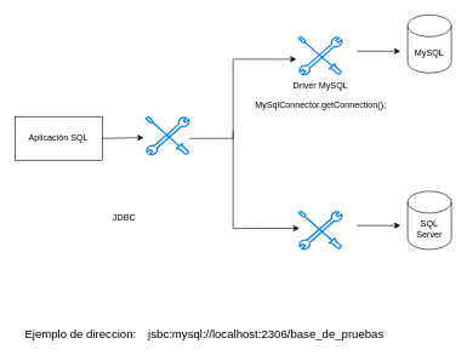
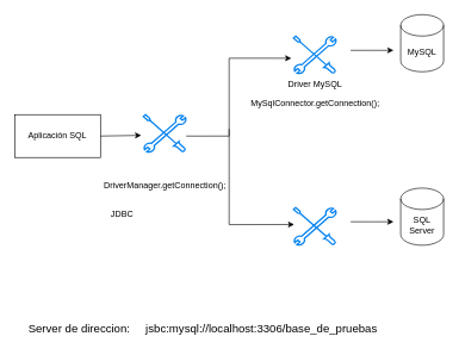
  <mxCell id="0" />
  <mxCell id="1" parent="0" />
  <mxCell id="2" value="Aplicación SQL" style="rounded=0;whiteSpace=wrap;html=1;" parent="1" vertex="1"><mxGeometry x="20" y="160" width="120" height="60" as="geometry" /></mxCell>
  <mxCell id="3" value="MySQL&lt;br&gt;" style="shape=cylinder3;whiteSpace=wrap;html=1;boundedLbl=1;backgroundOutline=1;size=15;" parent="1" vertex="1"><mxGeometry x="560" y="20" width="60" height="80" as="geometry" /></mxCell>
  <mxCell id="4" value="" style="html=1;verticalLabelPosition=bottom;align=center;labelBackgroundColor=#ffffff;verticalAlign=top;strokeWidth=2;strokeColor=#0080F0;shadow=0;dashed=0;shape=mxgraph.ios7.icons.tools;pointerEvents=1" parent="1" vertex="1"><mxGeometry x="410" y="50" width="60" height="52.85" as="geometry" /></mxCell>
  <mxCell id="5" value="" style="endArrow=classic;html=1;rounded=0;" parent="1" edge="1"><mxGeometry width="50" height="50" relative="1" as="geometry"><mxPoint x="490" y="70" as="sourcePoint" /><mxPoint x="550" y="70" as="targetPoint" /><Array as="points"><mxPoint x="520" y="70" /></Array></mxGeometry></mxCell>
  <mxCell id="6" value="" style="endArrow=classic;html=1;rounded=0;entryX=-0.05;entryY=0.587;entryDx=0;entryDy=0;entryPerimeter=0;exitX=1;exitY=0.568;exitDx=0;exitDy=0;exitPerimeter=0;" parent="1" source="13" target="4" edge="1"><mxGeometry width="50" height="50" relative="1" as="geometry"><mxPoint x="280" y="180" as="sourcePoint" /><mxPoint x="290" y="30" as="targetPoint" /><Array as="points"><mxPoint x="320" y="190" /><mxPoint x="320" y="81" /></Array></mxGeometry></mxCell>
  <mxCell id="7" value="Driver MySQL" style="text;html=1;align=center;verticalAlign=middle;resizable=0;points=[];autosize=1;strokeColor=none;fillColor=none;" parent="1" vertex="1"><mxGeometry x="390" y="102.85" width="100" height="30" as="geometry" /></mxCell>
  <mxCell id="8" value="MySqlConnector.getConnection();" style="text;html=1;align=center;verticalAlign=middle;resizable=0;points=[];autosize=1;strokeColor=none;fillColor=none;" parent="1" vertex="1"><mxGeometry x="340" y="130" width="200" height="30" as="geometry" /></mxCell>
  <mxCell id="9" value="SQL Server" style="shape=cylinder3;whiteSpace=wrap;html=1;boundedLbl=1;backgroundOutline=1;size=15;" parent="1" vertex="1"><mxGeometry x="560" y="262.85" width="60" height="80" as="geometry" /></mxCell>
  <mxCell id="10" value="" style="html=1;verticalLabelPosition=bottom;align=center;labelBackgroundColor=#ffffff;verticalAlign=top;strokeWidth=2;strokeColor=#0080F0;shadow=0;dashed=0;shape=mxgraph.ios7.icons.tools;pointerEvents=1" parent="1" vertex="1"><mxGeometry x="410" y="290" width="60" height="52.85" as="geometry" /></mxCell>
  <mxCell id="11" value="" style="endArrow=classic;html=1;rounded=0;" parent="1" edge="1"><mxGeometry width="50" height="50" relative="1" as="geometry"><mxPoint x="490" y="310" as="sourcePoint" /><mxPoint x="550" y="310" as="targetPoint" /><Array as="points"><mxPoint x="520" y="310" /></Array></mxGeometry></mxCell>
  <mxCell id="12" value="" style="endArrow=classic;html=1;rounded=0;entryX=0.017;entryY=0.451;entryDx=0;entryDy=0;entryPerimeter=0;" parent="1" target="10" edge="1"><mxGeometry width="50" height="50" relative="1" as="geometry"><mxPoint x="320" y="180" as="sourcePoint" /><mxPoint x="270" y="270" as="targetPoint" /><Array as="points"><mxPoint x="320" y="314" /></Array></mxGeometry></mxCell>
  <mxCell id="13" value="" style="html=1;verticalLabelPosition=bottom;align=center;labelBackgroundColor=#ffffff;verticalAlign=top;strokeWidth=2;strokeColor=#0080F0;shadow=0;dashed=0;shape=mxgraph.ios7.icons.tools;pointerEvents=1" parent="1" vertex="1"><mxGeometry x="200" y="160" width="60" height="52.85" as="geometry" /></mxCell>
  <mxCell id="14" value="" style="endArrow=classic;html=1;rounded=0;entryX=-0.05;entryY=0.549;entryDx=0;entryDy=0;entryPerimeter=0;" parent="1" target="13" edge="1"><mxGeometry width="50" height="50" relative="1" as="geometry"><mxPoint x="140" y="190" as="sourcePoint" /><mxPoint x="190" y="140" as="targetPoint" /><Array as="points" /></mxGeometry></mxCell>
  <mxCell id="15" value="JDBC" style="text;html=1;align=center;verticalAlign=middle;resizable=0;points=[];autosize=1;strokeColor=none;fillColor=none;" parent="1" vertex="1"><mxGeometry x="145" y="285" width="50" height="30" as="geometry" /></mxCell>
- <mxCell id="17" value="&lt;font style=&quot;font-size: 16px;&quot;&gt;jsbc:mysql://localhost:2306/base_de_pruebas&lt;/font&gt;" style="text;html=1;align=center;verticalAlign=middle;resizable=0;points=[];autosize=1;strokeColor=none;fillColor=none;" parent="1" vertex="1"><mxGeometry x="190" y="445" width="350" height="30" as="geometry" /></mxCell>
- <mxCell id="18" value="Ejemplo de direccion:" style="text;html=1;align=center;verticalAlign=middle;resizable=0;points=[];autosize=1;strokeColor=none;fillColor=none;fontSize=16;" parent="1" vertex="1"><mxGeometry x="20" y="445" width="180" height="30" as="geometry" /></mxCell>
+ <mxCell id="16" value="DriverManager.getConnection();" style="text;html=1;align=center;verticalAlign=middle;resizable=0;points=[];autosize=1;strokeColor=none;fillColor=none;" parent="1" vertex="1"><mxGeometry x="135" y="245" width="190" height="30" as="geometry" /></mxCell>
+ <mxCell id="17" value="&lt;font style=&quot;font-size: 16px;&quot;&gt;jsbc:mysql://localhost:3306/base_de_pruebas&lt;/font&gt;" style="text;html=1;align=center;verticalAlign=middle;resizable=0;points=[];autosize=1;strokeColor=none;fillColor=none;" parent="1" vertex="1"><mxGeometry x="190" y="445" width="350" height="30" as="geometry" /></mxCell>
+ <mxCell id="18" value="Server de direccion:" style="text;html=1;align=center;verticalAlign=middle;resizable=0;points=[];autosize=1;strokeColor=none;fillColor=none;fontSize=16;" parent="1" vertex="1"><mxGeometry x="20" y="445" width="180" height="30" as="geometry" /></mxCell>
